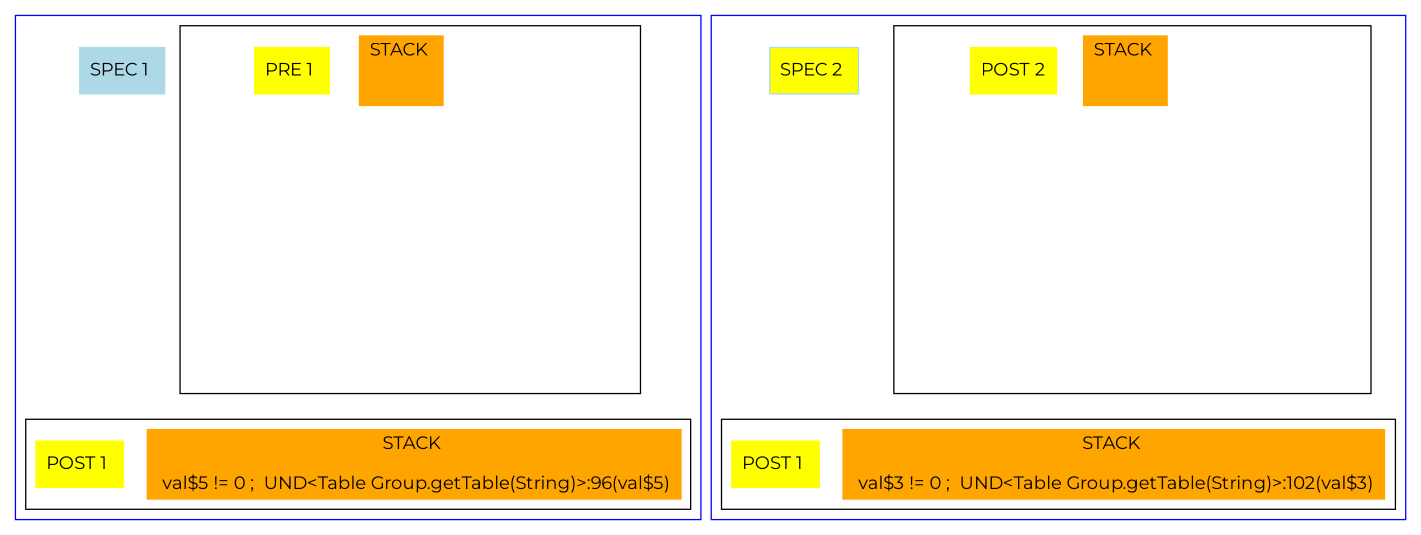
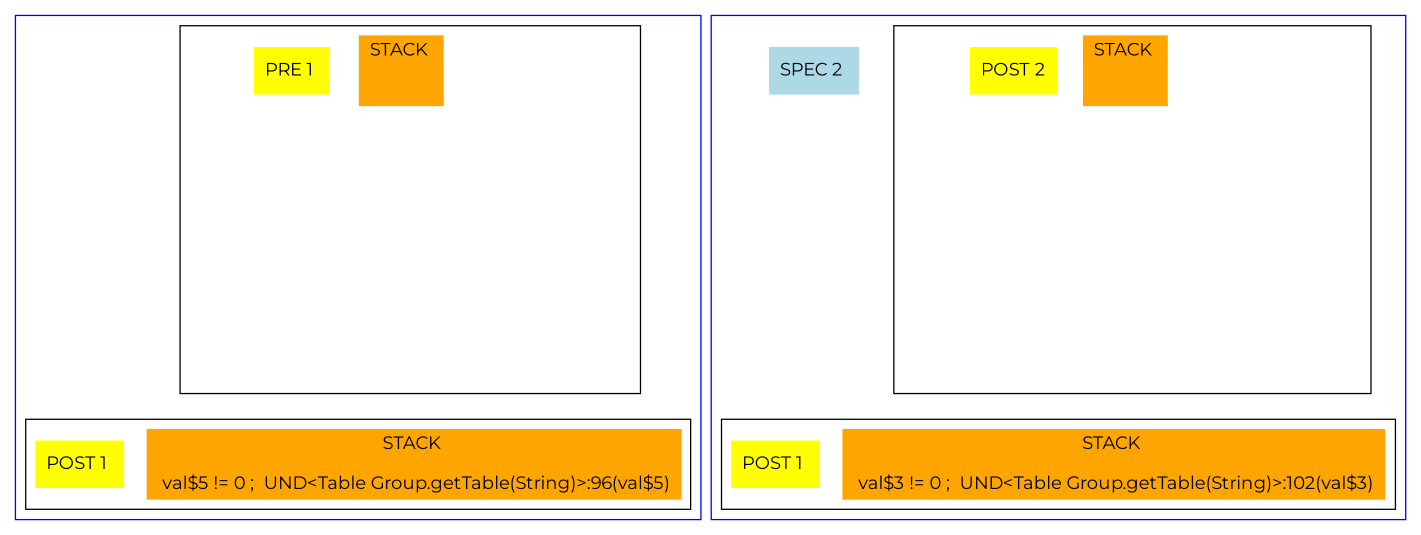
  digraph {
    compound=true
    fontname=Montserrat
    node [fontname=Montserrat shape=box style=invis]
    edge [fontname=Montserrat style=invis]
    n1 [color=orange label="STACK \n\n " style=filled]
    inv_11
    inv_12
    inv_13
    inv_14
    inv_111
    inv_1111
    inv_122
    inv_1222
    inv_133
    inv_1333
    inv_144
    inv_1444
    n14 [color=yellow label="PRE 1 " style=filled]
    n15 [color=orange label="STACK \n\n val$5 != 0 ;  UND<Table Group.getTable(String)>:96(val$5)" style=filled]
    n16 [color=yellow label="POST 1 " style=filled]
-   n17 [color=lightblue label="SPEC 1 " style=filled]
    n18 [color=orange label="STACK \n\n " style=filled]
    inv_21
    inv_22
    inv_23
    inv_24
    inv_211
    inv_2111
    inv_222
    inv_2222
    inv_233
    inv_2333
    inv_244
    inv_2444
    n31 [color=yellow label="POST 2" style=filled]
    n32 [color=orange label="STACK \n\n val$3 != 0 ;  UND<Table Group.getTable(String)>:102(val$3)" style=filled]
    n33 [color=yellow label="POST 1 " style=filled]
-   n34 [color=lightblue label="SPEC 2 " style=filled fillcolor=yellow]
+   n34 [color=lightblue label="SPEC 2 " style=filled]
    subgraph cluster_1 {
      color=blue
-     n17
      subgraph cluster_2 {
        color=black
        n14
        subgraph sub_3 {
          color=black
          n1
          inv_11
          inv_12
          inv_13
          inv_14
          inv_111
          inv_1111
          inv_122
          inv_1222
          inv_133
          inv_1333
          inv_144
          inv_1444
        }
      }
      subgraph cluster_4 {
        color=black
        n16
        subgraph sub_5 {
          color=black
          n15
        }
      }
    }
    subgraph cluster_6 {
      color=blue
      n34
      subgraph cluster_7 {
        color=black
        n31
        subgraph sub_8 {
          color=black
          n18
          inv_21
          inv_22
          inv_23
          inv_24
          inv_211
          inv_2111
          inv_222
          inv_2222
          inv_233
          inv_2333
          inv_244
          inv_2444
        }
      }
      subgraph cluster_9 {
        color=black
        n33
        subgraph sub_10 {
          color=black
          n32
        }
      }
    }
    n1 -> inv_11
    n1 -> inv_12
    n1 -> inv_13
    n1 -> inv_14
    inv_11 -> inv_111
    inv_12 -> inv_122
    inv_13 -> inv_133
    inv_14 -> inv_144
    inv_111 -> inv_1111
    inv_1111 -> n15
    inv_122 -> inv_1222
    inv_1222 -> n15
    inv_133 -> inv_1333
    inv_1333 -> n15
    inv_144 -> inv_1444
    inv_1444 -> n15
    n18 -> inv_21
    n18 -> inv_22
    n18 -> inv_23
    n18 -> inv_24
    inv_21 -> inv_211
    inv_22 -> inv_222
    inv_23 -> inv_233
    inv_24 -> inv_244
    inv_211 -> inv_2111
    inv_2111 -> n32
    inv_222 -> inv_2222
    inv_2222 -> n32
    inv_233 -> inv_2333
    inv_2333 -> n32
    inv_244 -> inv_2444
    inv_2444 -> n32
  }
